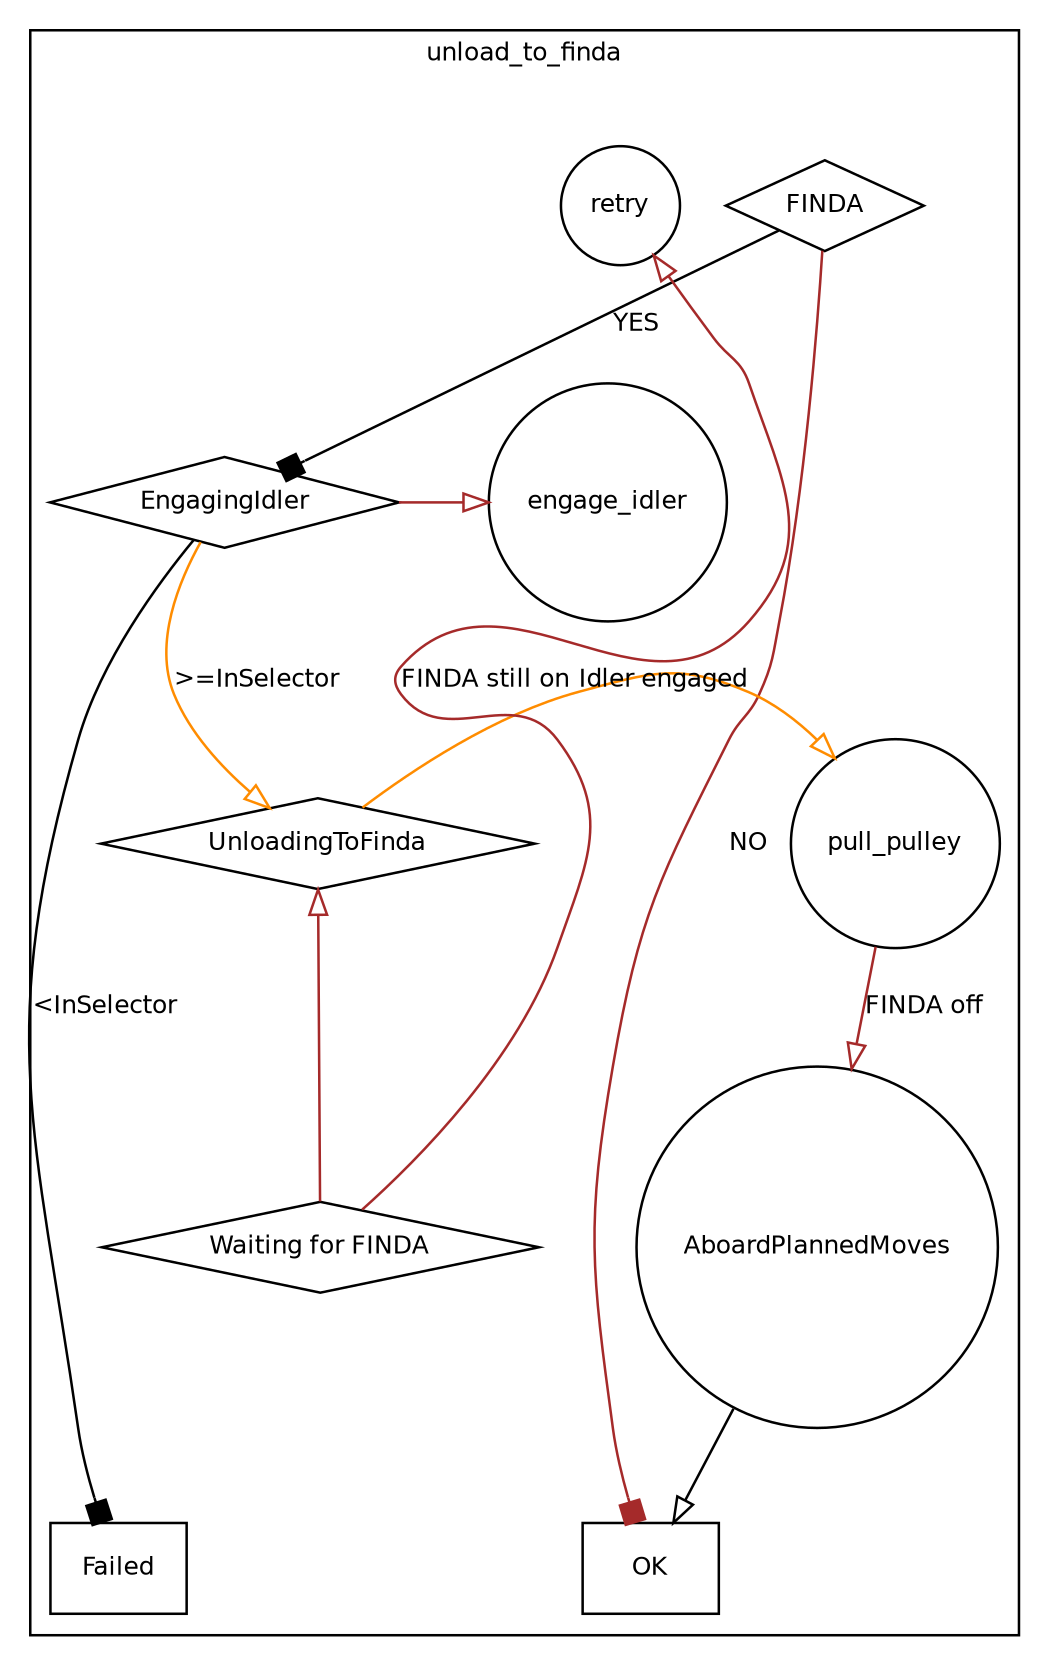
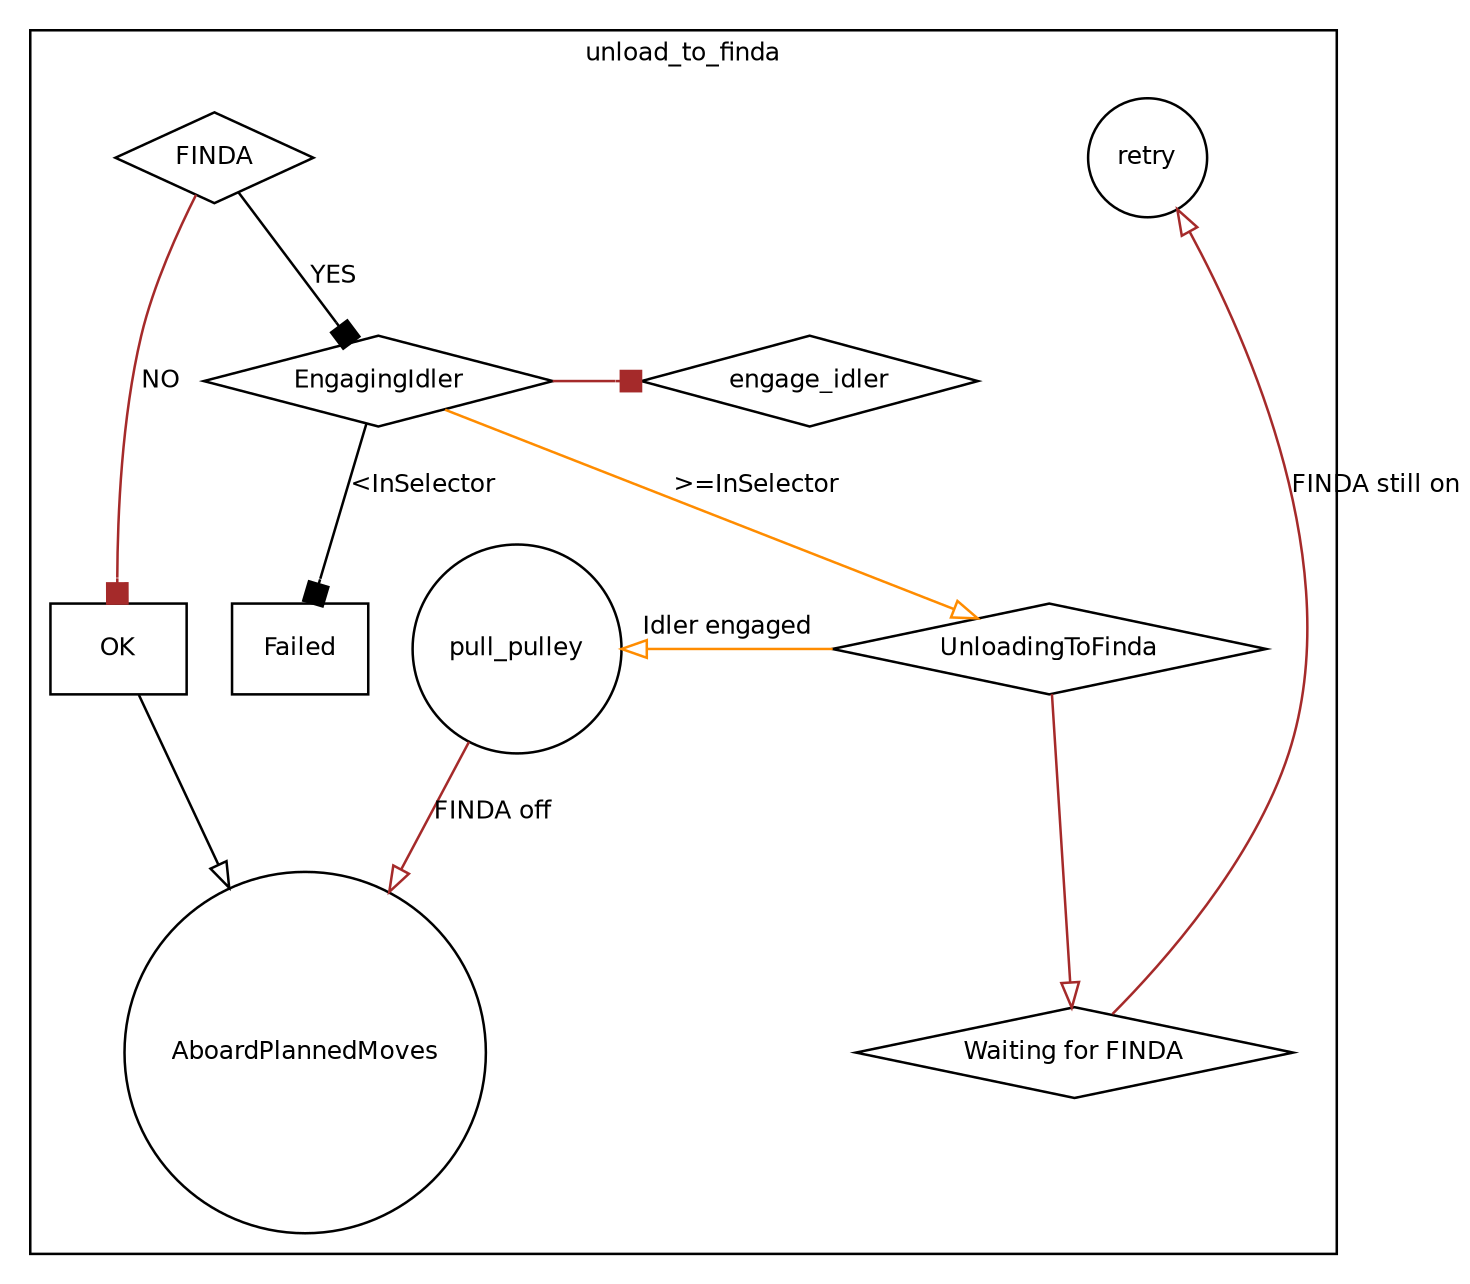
  digraph {
    compound=true
    fontname=Helvetica
    fontsize=10
    node [fontname=Helvetica fontsize=10 shape=circle]
    edge [arrowhead=onormal color=brown fontname=Helvetica fontsize=10]
    retry
    n2 [label=FINDA shape=diamond]
-   engage_idler
+   engage_idler [shape=diamond]
    EngagingIdler [shape=diamond]
    UnloadingToFinda [shape=diamond]
    pull_pulley
    n7 [label="Waiting for FINDA" shape=diamond]
    AboardPlannedMoves
    OK [shape=record]
    Failed [shape=record]
    subgraph cluster_1 {
      label=unload_to_finda
      subgraph sub_2 {
        label=unload_to_finda
        rank=same
        retry
        n2
      }
      subgraph sub_3 {
        label=unload_to_finda
        rank=same
        engage_idler
        EngagingIdler
      }
      subgraph sub_4 {
        label=unload_to_finda
        rank=same
        UnloadingToFinda
        pull_pulley
      }
      subgraph sub_5 {
        label=unload_to_finda
        rank=same
        n7
        AboardPlannedMoves
      }
      subgraph sub_6 {
        label=unload_to_finda
        rank=same
        OK
        Failed
      }
    }
    n2 -> EngagingIdler [arrowhead=box color=black label=YES]
    n2 -> OK [arrowhead=box label=NO]
-   EngagingIdler -> engage_idler
+   EngagingIdler -> engage_idler [arrowhead=box]
    EngagingIdler -> UnloadingToFinda [color=darkorange label=">=InSelector"]
    EngagingIdler -> Failed [arrowhead=box color=black label="<InSelector"]
    UnloadingToFinda -> pull_pulley [color=darkorange label="Idler engaged"]
-   n7 -> UnloadingToFinda
+   UnloadingToFinda -> n7
    pull_pulley -> AboardPlannedMoves [label="FINDA off"]
    n7 -> retry [label="FINDA still on"]
-   AboardPlannedMoves -> OK [color=black]
+   OK -> AboardPlannedMoves [color=black]
  }
